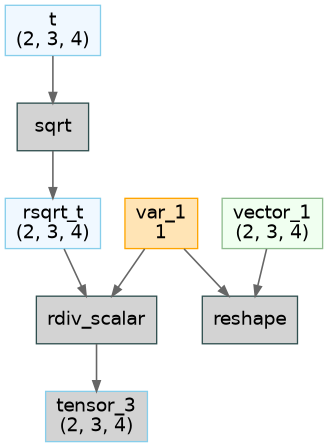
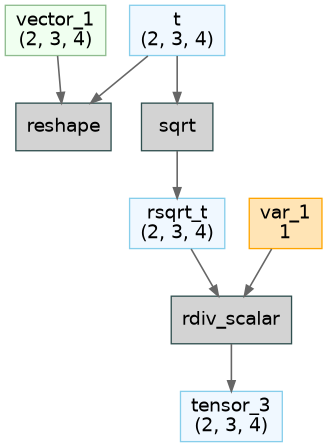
  digraph {
    fontname="DejaVu Sans"
    rankdir=TB
    node [color=skyblue fillcolor=aliceblue fontname="DejaVu Sans" labeljust=l shape=box style=filled]
    edge [arrowsize=0.8 color=gray40 fontname="DejaVu Sans" penwidth=1.2]
    n1 [label="t\n(2, 3, 4)"]
    n2 [color=darkslategray fillcolor=lightgray label=reshape]
    n3 [color=darkslategray fillcolor=lightgray label=sqrt]
    n4 [label="rsqrt_t\n(2, 3, 4)"]
    n5 [color=darkseagreen fillcolor=honeydew label="vector_1\n(2, 3, 4)"]
    n6 [color=darkslategray fillcolor=lightgray label=rdiv_scalar]
-   n7 [fillcolor=lightgray label="tensor_3\n(2, 3, 4)"]
+   n7 [label="tensor_3\n(2, 3, 4)"]
    n8 [color=orange fillcolor=moccasin label="var_1\n1"]
-   n8 -> n2
+   n1 -> n2
    n1 -> n3
    n3 -> n4
    n4 -> n6
    n5 -> n2
    n6 -> n7
    n8 -> n6
  }
